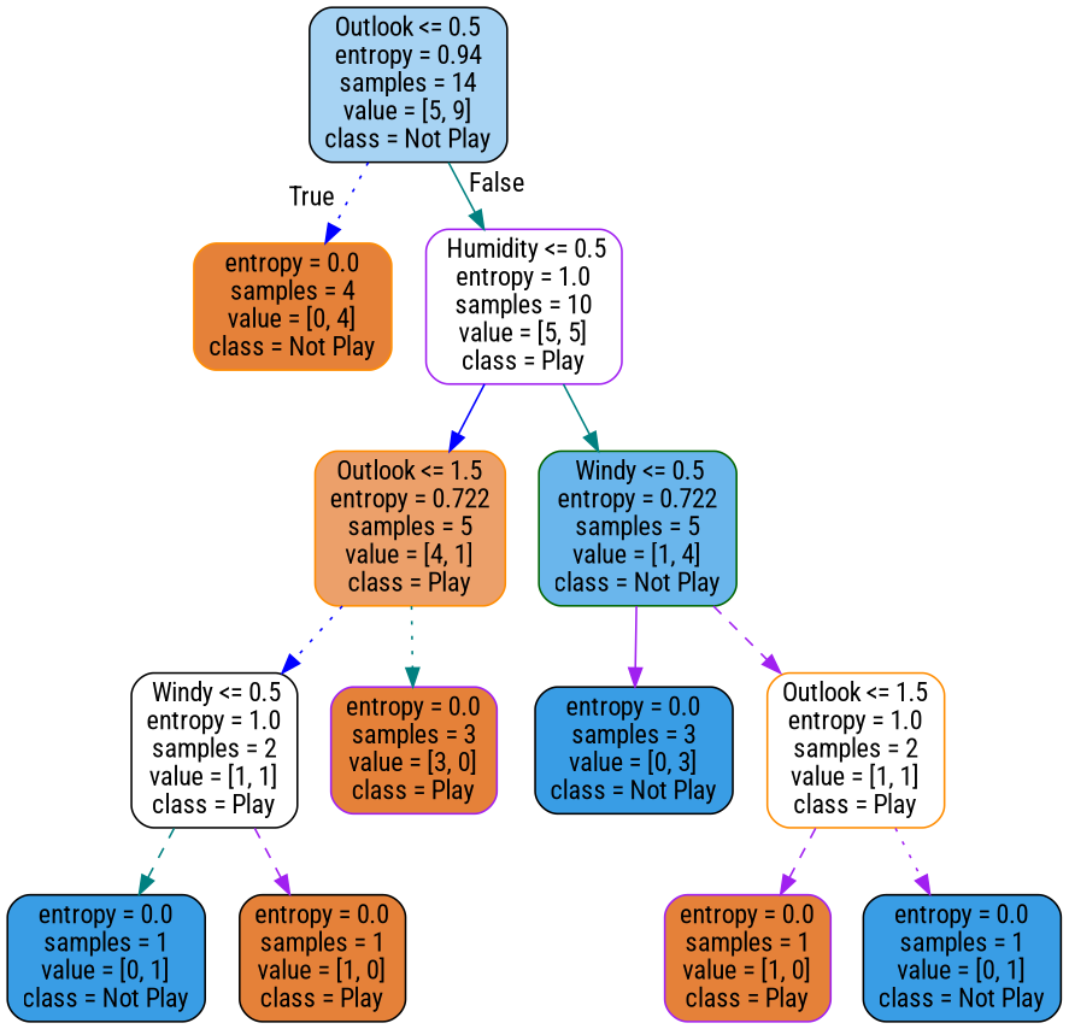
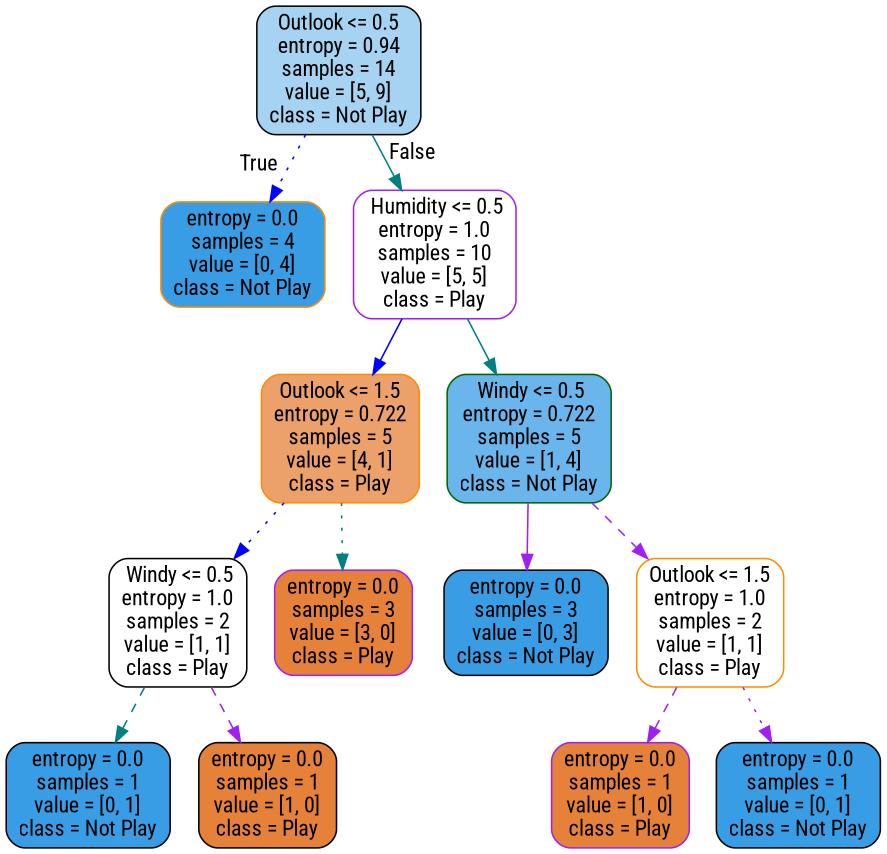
  digraph {
    fontname="Roboto Condensed"
    node [color=black fillcolor="#399de5" fontname="Roboto Condensed" shape=box style="filled, rounded"]
    edge [fontname="Roboto Condensed" color=purple style=dotted]
    n1 [fillcolor="#a7d3f3" label="Outlook <= 0.5\nentropy = 0.94\nsamples = 14\nvalue = [5, 9]\nclass = Not Play"]
-   n2 [color=darkorange fillcolor="#e58139" label="entropy = 0.0\nsamples = 4\nvalue = [0, 4]\nclass = Not Play"]
+   n2 [color=darkorange label="entropy = 0.0\nsamples = 4\nvalue = [0, 4]\nclass = Not Play"]
    n3 [color=purple fillcolor="#ffffff" label=" Humidity <= 0.5\nentropy = 1.0\nsamples = 10\nvalue = [5, 5]\nclass = Play"]
    n4 [color=darkorange fillcolor="#eca06a" label="Outlook <= 1.5\nentropy = 0.722\nsamples = 5\nvalue = [4, 1]\nclass = Play"]
    n5 [color=darkgreen fillcolor="#6ab6ec" label=" Windy <= 0.5\nentropy = 0.722\nsamples = 5\nvalue = [1, 4]\nclass = Not Play"]
    n6 [fillcolor="#ffffff" label=" Windy <= 0.5\nentropy = 1.0\nsamples = 2\nvalue = [1, 1]\nclass = Play"]
    n7 [color=purple fillcolor="#e58139" label="entropy = 0.0\nsamples = 3\nvalue = [3, 0]\nclass = Play"]
    n8 [label="entropy = 0.0\nsamples = 1\nvalue = [0, 1]\nclass = Not Play"]
    n9 [fillcolor="#e58139" label="entropy = 0.0\nsamples = 1\nvalue = [1, 0]\nclass = Play"]
    n10 [label="entropy = 0.0\nsamples = 3\nvalue = [0, 3]\nclass = Not Play"]
    n11 [color=darkorange fillcolor="#ffffff" label="Outlook <= 1.5\nentropy = 1.0\nsamples = 2\nvalue = [1, 1]\nclass = Play"]
    n12 [color=purple fillcolor="#e58139" label="entropy = 0.0\nsamples = 1\nvalue = [1, 0]\nclass = Play"]
    n13 [label="entropy = 0.0\nsamples = 1\nvalue = [0, 1]\nclass = Not Play"]
    n1 -> n2 [headlabel=True labelangle=45 labeldistance=2.5 color=blue]
    n1 -> n3 [headlabel=False labelangle=-45 labeldistance=2.5 color=teal style=solid]
    n3 -> n4 [color=blue style=solid]
    n3 -> n5 [color=teal style=solid]
    n4 -> n6 [color=blue]
    n4 -> n7 [color=teal]
    n5 -> n10 [style=solid]
    n5 -> n11 [style=dashed]
    n6 -> n8 [color=teal style=dashed]
    n6 -> n9 [style=dashed]
    n11 -> n12 [style=dashed]
    n11 -> n13
  }
